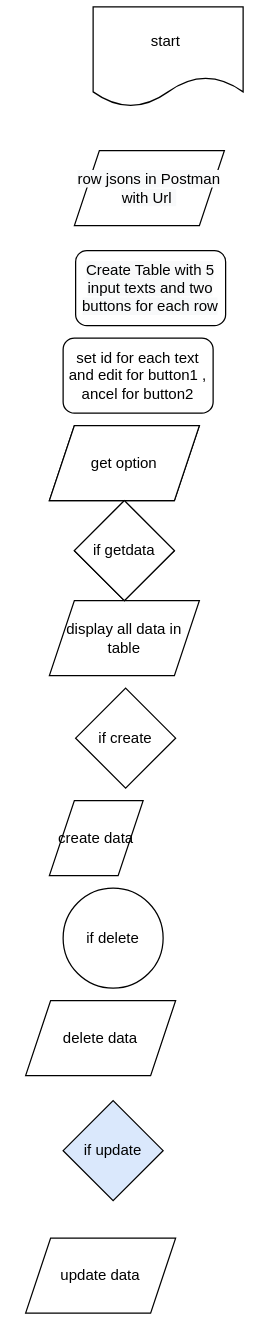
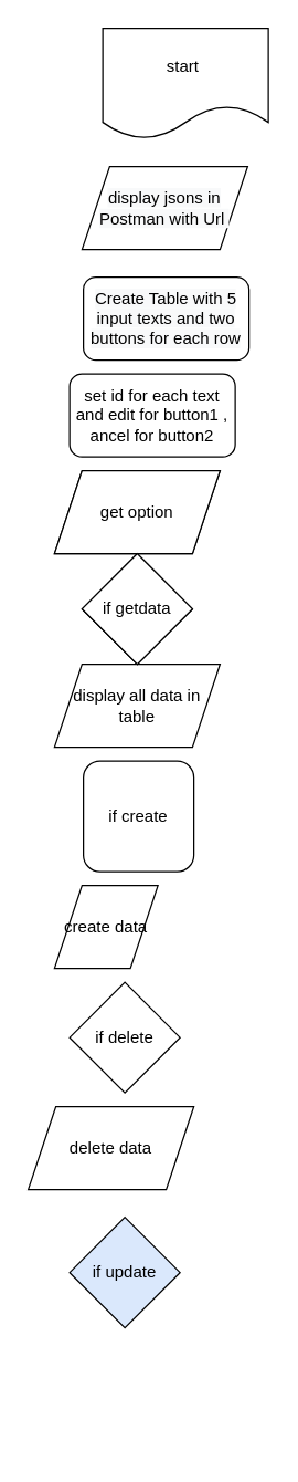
  <mxCell id="0" />
  <mxCell id="1" parent="0" />
- <mxCell id="2" value="start&amp;nbsp;" style="shape=document;whiteSpace=wrap;html=1;boundedLbl=1;" vertex="1" parent="1"><mxGeometry x="74" y="5" width="120" height="80" as="geometry" /></mxCell>
- <mxCell id="3" value="&lt;span style=&quot;color: rgb(0 , 0 , 0) ; font-family: &amp;#34;helvetica&amp;#34; ; font-size: 12px ; font-style: normal ; font-weight: 400 ; letter-spacing: normal ; text-align: center ; text-indent: 0px ; text-transform: none ; word-spacing: 0px ; background-color: rgb(248 , 249 , 250) ; display: inline ; float: none&quot;&gt;row jsons in Postman with Url&amp;nbsp;&lt;/span&gt;" style="shape=parallelogram;perimeter=parallelogramPerimeter;whiteSpace=wrap;html=1;fixedSize=1;" vertex="1" parent="1"><mxGeometry x="59" y="120" width="120" height="60" as="geometry" /></mxCell>
+ <mxCell id="2" value="start&amp;nbsp;" style="shape=document;whiteSpace=wrap;html=1;boundedLbl=1;" vertex="1" parent="1"><mxGeometry x="74" y="20" width="120" height="80" as="geometry" /></mxCell>
+ <mxCell id="3" value="&lt;span style=&quot;color: rgb(0 , 0 , 0) ; font-family: &amp;#34;helvetica&amp;#34; ; font-size: 12px ; font-style: normal ; font-weight: 400 ; letter-spacing: normal ; text-align: center ; text-indent: 0px ; text-transform: none ; word-spacing: 0px ; background-color: rgb(248 , 249 , 250) ; display: inline ; float: none&quot;&gt;display jsons in Postman with Url&amp;nbsp;&lt;/span&gt;" style="shape=parallelogram;perimeter=parallelogramPerimeter;whiteSpace=wrap;html=1;fixedSize=1;" vertex="1" parent="1"><mxGeometry x="59" y="120" width="120" height="60" as="geometry" /></mxCell>
  <mxCell id="4" value="display all data in table" style="shape=parallelogram;perimeter=parallelogramPerimeter;whiteSpace=wrap;html=1;fixedSize=1;" vertex="1" parent="1"><mxGeometry x="39" y="480" width="120" height="60" as="geometry" /></mxCell>
  <mxCell id="5" value="if getdata" style="rhombus;whiteSpace=wrap;html=1;" vertex="1" parent="1"><mxGeometry x="59" y="400" width="80" height="80" as="geometry" /></mxCell>
- <mxCell id="6" value="if create" style="rhombus;whiteSpace=wrap;html=1;" vertex="1" parent="1"><mxGeometry x="60" y="550" width="80" height="80" as="geometry" /></mxCell>
+ <mxCell id="6" value="if create" style="whiteSpace=wrap;html=1;rounded=1;" vertex="1" parent="1"><mxGeometry x="60" y="550" width="80" height="80" as="geometry" /></mxCell>
  <mxCell id="7" value="create data" style="shape=parallelogram;perimeter=parallelogramPerimeter;whiteSpace=wrap;html=1;fixedSize=1;" vertex="1" parent="1"><mxGeometry x="39" y="640" width="75" height="60" as="geometry" /></mxCell>
- <mxCell id="8" value="if delete" style="ellipse;whiteSpace=wrap;html=1;" vertex="1" parent="1"><mxGeometry x="50" y="710" width="80" height="80" as="geometry" /></mxCell>
+ <mxCell id="8" value="if delete" style="rhombus;whiteSpace=wrap;html=1;" vertex="1" parent="1"><mxGeometry x="50" y="710" width="80" height="80" as="geometry" /></mxCell>
  <mxCell id="9" value="delete data" style="shape=parallelogram;perimeter=parallelogramPerimeter;whiteSpace=wrap;html=1;fixedSize=1;" vertex="1" parent="1"><mxGeometry x="20" y="800" width="120" height="60" as="geometry" /></mxCell>
  <mxCell id="10" value="if update" style="rhombus;whiteSpace=wrap;html=1;fillColor=#dae8fc;" vertex="1" parent="1"><mxGeometry x="50" y="880" width="80" height="80" as="geometry" /></mxCell>
- <mxCell id="11" value="update data" style="shape=parallelogram;perimeter=parallelogramPerimeter;whiteSpace=wrap;html=1;fixedSize=1;" vertex="1" parent="1"><mxGeometry x="20" y="990" width="120" height="60" as="geometry" /></mxCell>
  <mxCell id="12" value="&#10;&#10;&lt;span style=&quot;color: rgb(0, 0, 0); font-family: helvetica; font-size: 12px; font-style: normal; font-weight: 400; letter-spacing: normal; text-align: center; text-indent: 0px; text-transform: none; word-spacing: 0px; background-color: rgb(248, 249, 250); display: inline; float: none;&quot;&gt;Create Table with 5 input texts and two buttons for each row&lt;/span&gt;&#10;&#10;" style="rounded=1;whiteSpace=wrap;html=1;" vertex="1" parent="1"><mxGeometry x="60" y="200" width="120" height="60" as="geometry" /></mxCell>
  <mxCell id="13" value="set id for each text and edit for button1 , ancel for button2" style="rounded=1;whiteSpace=wrap;html=1;" vertex="1" parent="1"><mxGeometry x="50" y="270" width="120" height="60" as="geometry" /></mxCell>
  <mxCell id="14" value="get option" style="shape=parallelogram;perimeter=parallelogramPerimeter;whiteSpace=wrap;html=1;fixedSize=1;" vertex="1" parent="1"><mxGeometry x="39" y="340" width="120" height="60" as="geometry" /></mxCell>
  <mxCell id="15" value="get option" style="shape=parallelogram;perimeter=parallelogramPerimeter;whiteSpace=wrap;html=1;fixedSize=1;" vertex="1" parent="1"><mxGeometry x="39" y="340" width="120" height="60" as="geometry" /></mxCell>
  <mxCell id="16" value="if getdata" style="rhombus;whiteSpace=wrap;html=1;" vertex="1" parent="1"><mxGeometry x="59" y="400" width="80" height="80" as="geometry" /></mxCell>
